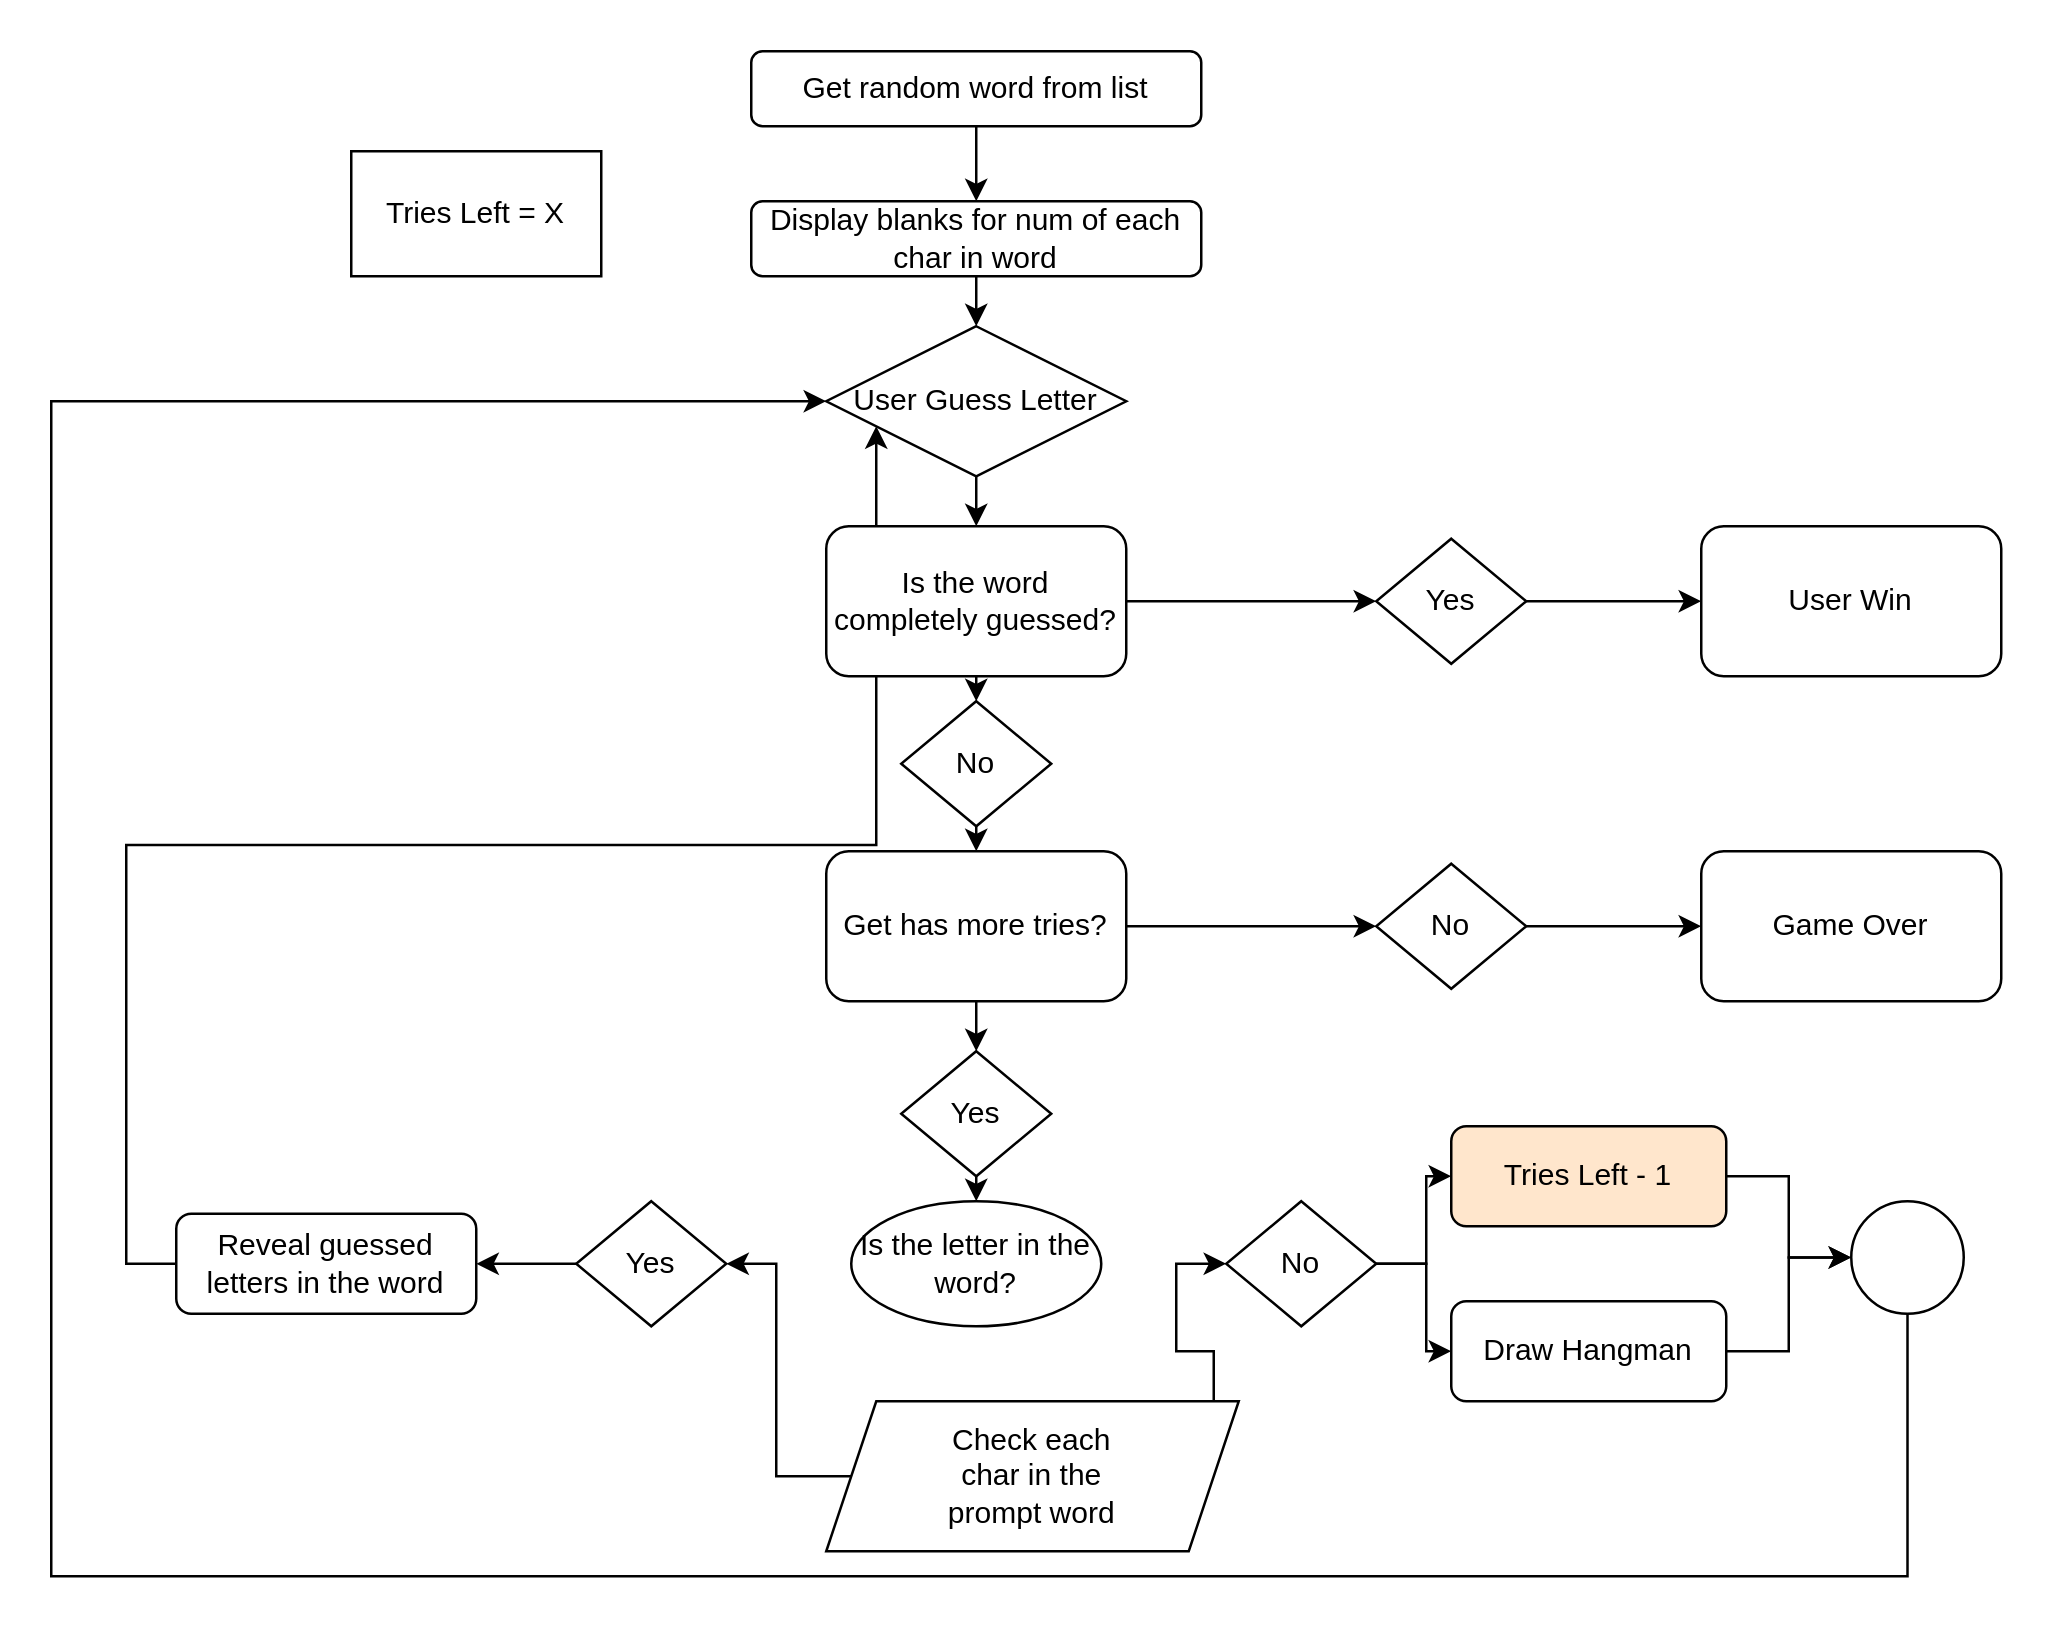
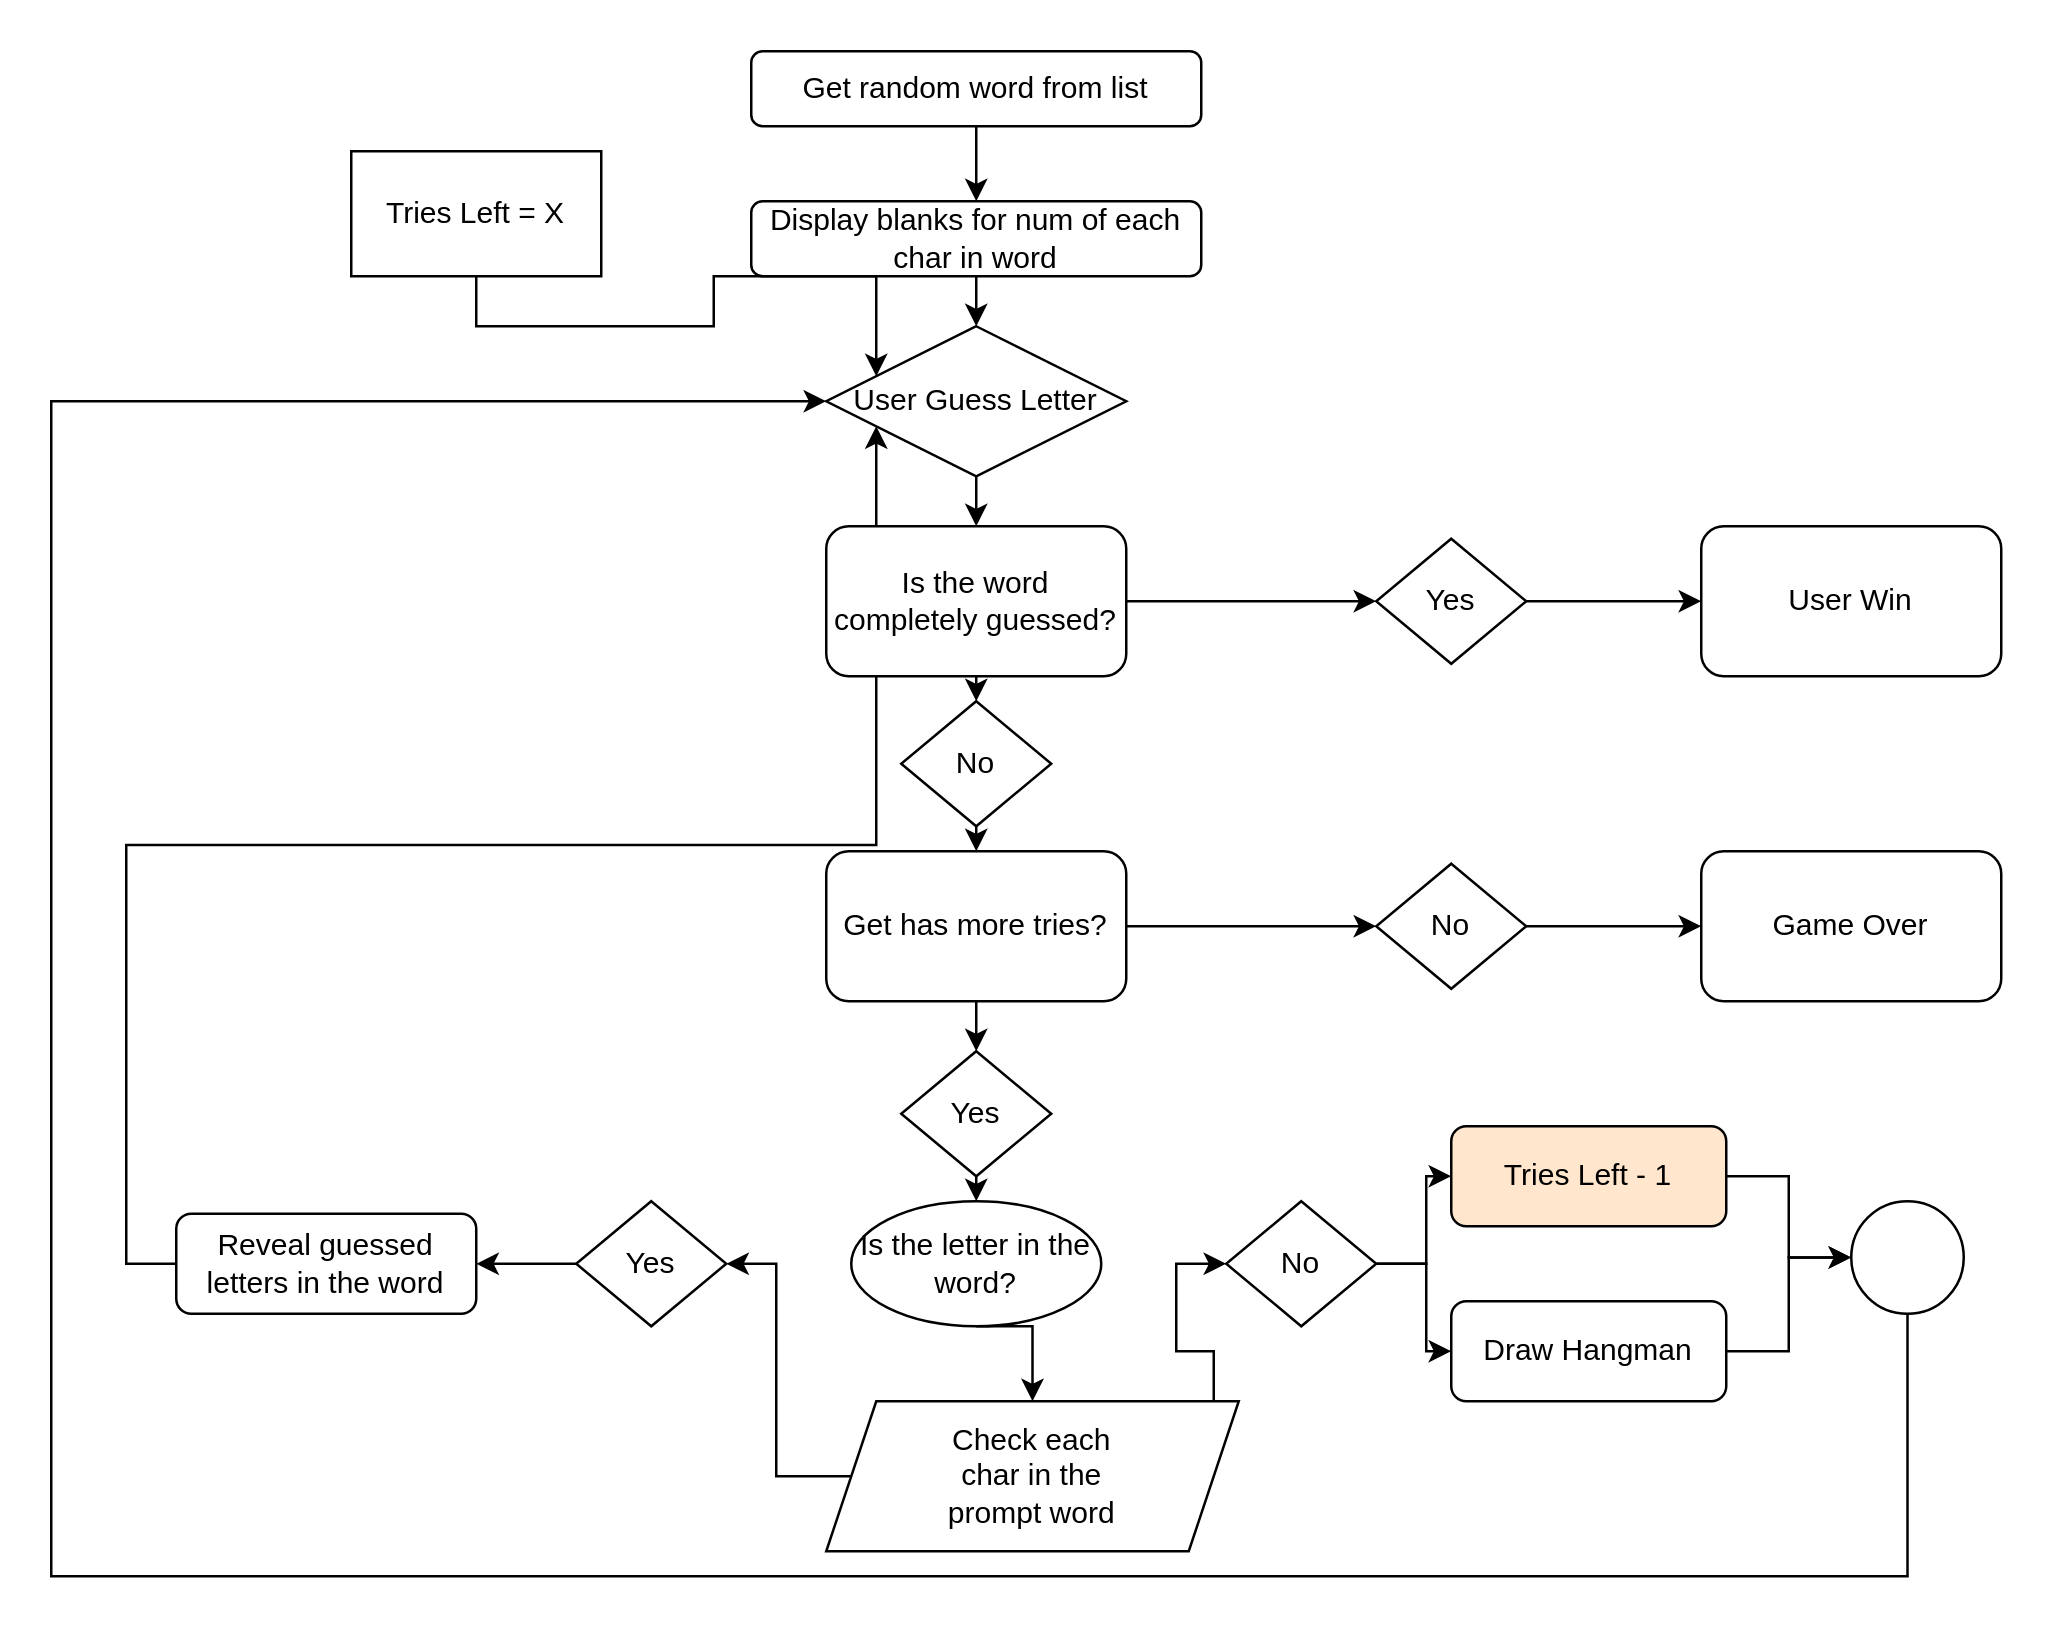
  <mxCell id="0" />
  <mxCell id="1" parent="0" />
  <mxCell id="2" style="edgeStyle=orthogonalEdgeStyle;rounded=0;orthogonalLoop=1;jettySize=auto;html=1;exitX=0.5;exitY=1;exitDx=0;exitDy=0;entryX=0.5;entryY=0;entryDx=0;entryDy=0;" edge="1" parent="1" source="3" target="44"><mxGeometry relative="1" as="geometry" /></mxCell>
  <mxCell id="3" value="Get random word from list" style="rounded=1;whiteSpace=wrap;html=1;" parent="1" vertex="1"><mxGeometry x="300" y="20" width="180" height="30" as="geometry" /></mxCell>
  <mxCell id="4" style="edgeStyle=orthogonalEdgeStyle;rounded=0;orthogonalLoop=1;jettySize=auto;html=1;exitX=0.5;exitY=1;exitDx=0;exitDy=0;entryX=0.5;entryY=0;entryDx=0;entryDy=0;" parent="1" source="5" target="28" edge="1"><mxGeometry relative="1" as="geometry" /></mxCell>
  <mxCell id="5" value="User Guess Letter" style="rhombus;whiteSpace=wrap;html=1;" parent="1" vertex="1"><mxGeometry x="330" y="130" width="120" height="60" as="geometry" /></mxCell>
  <mxCell id="6" style="edgeStyle=orthogonalEdgeStyle;rounded=0;orthogonalLoop=1;jettySize=auto;html=1;exitX=0;exitY=0.5;exitDx=0;exitDy=0;entryX=1;entryY=0.5;entryDx=0;entryDy=0;" parent="1" source="7" target="25" edge="1"><mxGeometry relative="1" as="geometry" /></mxCell>
  <mxCell id="7" value="Yes" style="rhombus;whiteSpace=wrap;html=1;" parent="1" vertex="1"><mxGeometry x="230" y="480" width="60" height="50" as="geometry" /></mxCell>
+ <mxCell id="8" style="edgeStyle=orthogonalEdgeStyle;rounded=0;orthogonalLoop=1;jettySize=auto;html=1;exitX=0.5;exitY=1;exitDx=0;exitDy=0;entryX=0.5;entryY=0;entryDx=0;entryDy=0;" parent="1" source="9" target="23" edge="1"><mxGeometry relative="1" as="geometry" /></mxCell>
  <mxCell id="9" value="Is the letter in the word?" style="ellipse;whiteSpace=wrap;html=1;" parent="1" vertex="1"><mxGeometry x="340" y="480" width="100" height="50" as="geometry" /></mxCell>
  <mxCell id="10" style="edgeStyle=orthogonalEdgeStyle;rounded=0;orthogonalLoop=1;jettySize=auto;html=1;exitX=1;exitY=0.5;exitDx=0;exitDy=0;entryX=0;entryY=0.5;entryDx=0;entryDy=0;" parent="1" source="12" target="16" edge="1"><mxGeometry relative="1" as="geometry" /></mxCell>
  <mxCell id="11" style="edgeStyle=orthogonalEdgeStyle;rounded=0;orthogonalLoop=1;jettySize=auto;html=1;exitX=1;exitY=0.5;exitDx=0;exitDy=0;entryX=0;entryY=0.5;entryDx=0;entryDy=0;" parent="1" source="12" target="18" edge="1"><mxGeometry relative="1" as="geometry" /></mxCell>
  <mxCell id="12" value="No" style="rhombus;whiteSpace=wrap;html=1;" parent="1" vertex="1"><mxGeometry x="490" y="480" width="60" height="50" as="geometry" /></mxCell>
+ <mxCell id="13" style="edgeStyle=orthogonalEdgeStyle;rounded=0;orthogonalLoop=1;jettySize=auto;html=1;exitX=0.5;exitY=1;exitDx=0;exitDy=0;entryX=0;entryY=0.25;entryDx=0;entryDy=0;" parent="1" source="14" target="5" edge="1"><mxGeometry relative="1" as="geometry" /></mxCell>
  <mxCell id="14" value="Tries Left = X" style="rounded=0;whiteSpace=wrap;html=1;" parent="1" vertex="1"><mxGeometry x="140" y="60" width="100" height="50" as="geometry" /></mxCell>
  <mxCell id="15" style="edgeStyle=orthogonalEdgeStyle;rounded=0;orthogonalLoop=1;jettySize=auto;html=1;exitX=1;exitY=0.5;exitDx=0;exitDy=0;entryX=0;entryY=0.5;entryDx=0;entryDy=0;" parent="1" source="16" target="20" edge="1"><mxGeometry relative="1" as="geometry" /></mxCell>
  <mxCell id="16" value="Tries Left - 1" style="rounded=1;whiteSpace=wrap;html=1;fillColor=#ffe6cc;" parent="1" vertex="1"><mxGeometry x="580" y="450" width="110" height="40" as="geometry" /></mxCell>
  <mxCell id="17" style="edgeStyle=orthogonalEdgeStyle;rounded=0;orthogonalLoop=1;jettySize=auto;html=1;exitX=1;exitY=0.5;exitDx=0;exitDy=0;entryX=0;entryY=0.5;entryDx=0;entryDy=0;" parent="1" source="18" target="20" edge="1"><mxGeometry relative="1" as="geometry" /></mxCell>
  <mxCell id="18" value="Draw Hangman" style="rounded=1;whiteSpace=wrap;html=1;" parent="1" vertex="1"><mxGeometry x="580" y="520" width="110" height="40" as="geometry" /></mxCell>
  <mxCell id="19" style="edgeStyle=orthogonalEdgeStyle;rounded=0;orthogonalLoop=1;jettySize=auto;html=1;exitX=0.5;exitY=1;exitDx=0;exitDy=0;entryX=0;entryY=0.5;entryDx=0;entryDy=0;" parent="1" source="20" target="5" edge="1"><mxGeometry relative="1" as="geometry"><Array as="points"><mxPoint x="763" y="630" /><mxPoint x="20" y="630" /><mxPoint x="20" y="160" /></Array></mxGeometry></mxCell>
  <mxCell id="20" value="" style="ellipse;whiteSpace=wrap;html=1;aspect=fixed;" parent="1" vertex="1"><mxGeometry x="740" y="480" width="45" height="45" as="geometry" /></mxCell>
  <mxCell id="21" style="edgeStyle=orthogonalEdgeStyle;rounded=0;orthogonalLoop=1;jettySize=auto;html=1;exitX=1;exitY=0.5;exitDx=0;exitDy=0;entryX=0;entryY=0.5;entryDx=0;entryDy=0;" parent="1" source="23" target="12" edge="1"><mxGeometry relative="1" as="geometry" /></mxCell>
  <mxCell id="22" style="edgeStyle=orthogonalEdgeStyle;rounded=0;orthogonalLoop=1;jettySize=auto;html=1;exitX=0;exitY=0.5;exitDx=0;exitDy=0;entryX=1;entryY=0.5;entryDx=0;entryDy=0;" parent="1" source="23" target="7" edge="1"><mxGeometry relative="1" as="geometry" /></mxCell>
  <mxCell id="23" value="Check each&lt;br&gt;char in the &lt;br&gt;prompt word" style="shape=parallelogram;perimeter=parallelogramPerimeter;whiteSpace=wrap;html=1;fixedSize=1;" parent="1" vertex="1"><mxGeometry x="330" y="560" width="165" height="60" as="geometry" /></mxCell>
  <mxCell id="24" style="edgeStyle=orthogonalEdgeStyle;rounded=0;orthogonalLoop=1;jettySize=auto;html=1;exitX=0;exitY=0.5;exitDx=0;exitDy=0;entryX=0;entryY=0.75;entryDx=0;entryDy=0;" parent="1" source="25" target="5" edge="1"><mxGeometry relative="1" as="geometry" /></mxCell>
  <mxCell id="25" value="Reveal guessed letters in the word" style="rounded=1;whiteSpace=wrap;html=1;" parent="1" vertex="1"><mxGeometry x="70" y="485" width="120" height="40" as="geometry" /></mxCell>
  <mxCell id="26" style="edgeStyle=orthogonalEdgeStyle;rounded=0;orthogonalLoop=1;jettySize=auto;html=1;exitX=1;exitY=0.5;exitDx=0;exitDy=0;entryX=0;entryY=0.5;entryDx=0;entryDy=0;" parent="1" source="28" target="30" edge="1"><mxGeometry relative="1" as="geometry" /></mxCell>
  <mxCell id="27" style="edgeStyle=orthogonalEdgeStyle;rounded=0;orthogonalLoop=1;jettySize=auto;html=1;exitX=0.5;exitY=1;exitDx=0;exitDy=0;entryX=0.5;entryY=0;entryDx=0;entryDy=0;" parent="1" source="28" target="32" edge="1"><mxGeometry relative="1" as="geometry" /></mxCell>
  <mxCell id="28" value="Is the word completely guessed?" style="rounded=1;whiteSpace=wrap;html=1;" parent="1" vertex="1"><mxGeometry x="330" y="210" width="120" height="60" as="geometry" /></mxCell>
  <mxCell id="29" style="edgeStyle=orthogonalEdgeStyle;rounded=0;orthogonalLoop=1;jettySize=auto;html=1;exitX=1;exitY=0.5;exitDx=0;exitDy=0;entryX=0;entryY=0.5;entryDx=0;entryDy=0;" parent="1" source="30" target="33" edge="1"><mxGeometry relative="1" as="geometry" /></mxCell>
  <mxCell id="30" value="Yes" style="rhombus;whiteSpace=wrap;html=1;" parent="1" vertex="1"><mxGeometry x="550" y="215" width="60" height="50" as="geometry" /></mxCell>
  <mxCell id="31" style="edgeStyle=orthogonalEdgeStyle;rounded=0;orthogonalLoop=1;jettySize=auto;html=1;exitX=0.5;exitY=1;exitDx=0;exitDy=0;entryX=0.5;entryY=0;entryDx=0;entryDy=0;" parent="1" source="32" target="36" edge="1"><mxGeometry relative="1" as="geometry" /></mxCell>
  <mxCell id="32" value="No" style="rhombus;whiteSpace=wrap;html=1;" parent="1" vertex="1"><mxGeometry x="360" y="280" width="60" height="50" as="geometry" /></mxCell>
  <mxCell id="33" value="User Win" style="rounded=1;whiteSpace=wrap;html=1;" parent="1" vertex="1"><mxGeometry x="680" y="210" width="120" height="60" as="geometry" /></mxCell>
  <mxCell id="34" style="edgeStyle=orthogonalEdgeStyle;rounded=0;orthogonalLoop=1;jettySize=auto;html=1;exitX=0.5;exitY=1;exitDx=0;exitDy=0;entryX=0.5;entryY=0;entryDx=0;entryDy=0;" parent="1" source="36" target="38" edge="1"><mxGeometry relative="1" as="geometry" /></mxCell>
  <mxCell id="35" style="edgeStyle=orthogonalEdgeStyle;rounded=0;orthogonalLoop=1;jettySize=auto;html=1;exitX=1;exitY=0.5;exitDx=0;exitDy=0;entryX=0;entryY=0.5;entryDx=0;entryDy=0;" parent="1" source="36" target="40" edge="1"><mxGeometry relative="1" as="geometry" /></mxCell>
  <mxCell id="36" value="Get has more tries?" style="rounded=1;whiteSpace=wrap;html=1;" parent="1" vertex="1"><mxGeometry x="330" y="340" width="120" height="60" as="geometry" /></mxCell>
  <mxCell id="37" style="edgeStyle=orthogonalEdgeStyle;rounded=0;orthogonalLoop=1;jettySize=auto;html=1;exitX=0.5;exitY=1;exitDx=0;exitDy=0;entryX=0.5;entryY=0;entryDx=0;entryDy=0;" parent="1" source="38" target="9" edge="1"><mxGeometry relative="1" as="geometry" /></mxCell>
  <mxCell id="38" value="Yes" style="rhombus;whiteSpace=wrap;html=1;" parent="1" vertex="1"><mxGeometry x="360" y="420" width="60" height="50" as="geometry" /></mxCell>
  <mxCell id="39" style="edgeStyle=orthogonalEdgeStyle;rounded=0;orthogonalLoop=1;jettySize=auto;html=1;exitX=1;exitY=0.5;exitDx=0;exitDy=0;entryX=0;entryY=0.5;entryDx=0;entryDy=0;" parent="1" source="40" target="41" edge="1"><mxGeometry relative="1" as="geometry" /></mxCell>
  <mxCell id="40" value="No" style="rhombus;whiteSpace=wrap;html=1;" parent="1" vertex="1"><mxGeometry x="550" y="345" width="60" height="50" as="geometry" /></mxCell>
  <mxCell id="41" value="Game Over" style="rounded=1;whiteSpace=wrap;html=1;" parent="1" vertex="1"><mxGeometry x="680" y="340" width="120" height="60" as="geometry" /></mxCell>
  <mxCell id="42" style="edgeStyle=orthogonalEdgeStyle;rounded=0;orthogonalLoop=1;jettySize=auto;html=1;exitX=0.5;exitY=1;exitDx=0;exitDy=0;" edge="1" parent="1" source="3" target="3"><mxGeometry relative="1" as="geometry" /></mxCell>
  <mxCell id="43" style="edgeStyle=orthogonalEdgeStyle;rounded=0;orthogonalLoop=1;jettySize=auto;html=1;exitX=0.5;exitY=1;exitDx=0;exitDy=0;entryX=0.5;entryY=0;entryDx=0;entryDy=0;" edge="1" parent="1" source="44" target="5"><mxGeometry relative="1" as="geometry" /></mxCell>
  <mxCell id="44" value="Display blanks for num of each char in word" style="rounded=1;whiteSpace=wrap;html=1;" vertex="1" parent="1"><mxGeometry x="300" y="80" width="180" height="30" as="geometry" /></mxCell>
